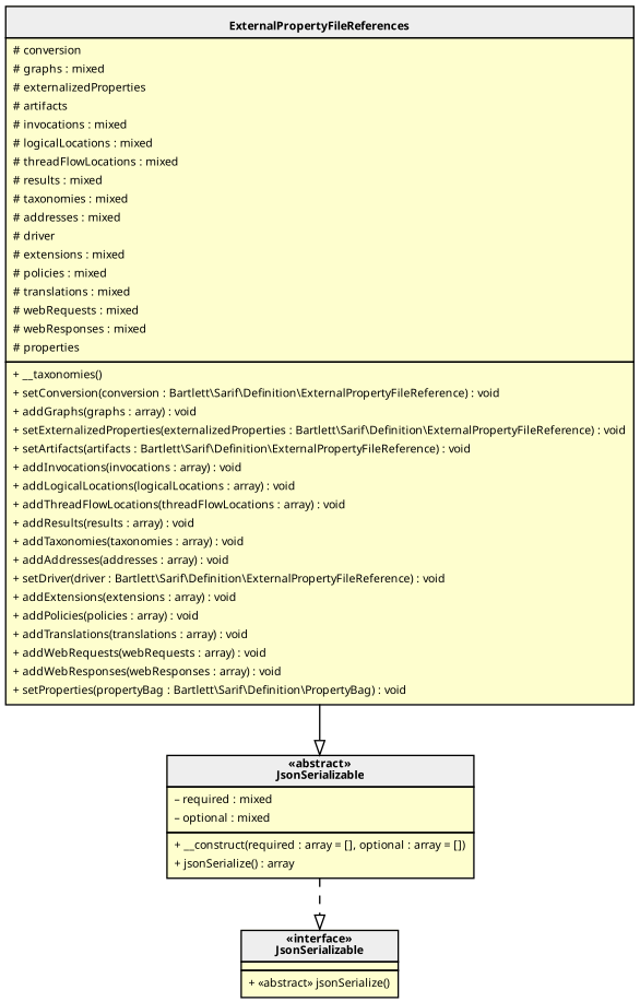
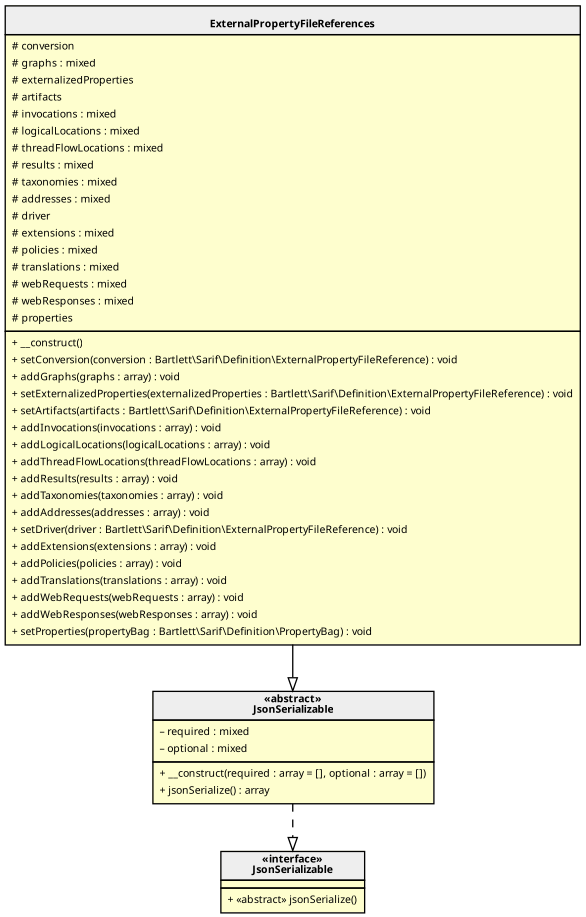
  digraph {
    rankdir=TB
    node [fillcolor="#FEFECE" fontname=Verdana fontsize=8 margin=0 shape=none style=filled]
    edge [arrowhead=empty fontname=Verdana fontsize=8]
    n1 [label=< <table cellspacing="0" border="0" cellborder="1">     <tr><td bgcolor="#eeeeee"><b>«abstract»<br/>JsonSerializable</b></td></tr>     <tr><td><table border="0" cellspacing="0" cellpadding="2">     <tr><td align="left">– required : mixed</td></tr>     <tr><td align="left">– optional : mixed</td></tr> </table></td></tr>     <tr><td><table border="0" cellspacing="0" cellpadding="2">     <tr><td align="left">+ __construct(required : array = [], optional : array = [])</td></tr>     <tr><td align="left">+ jsonSerialize() : array</td></tr> </table></td></tr> </table>>]
-   n2 [label=< <table cellspacing="0" border="0" cellborder="1">     <tr><td bgcolor="#eeeeee"><b><br/>ExternalPropertyFileReferences</b></td></tr>     <tr><td><table border="0" cellspacing="0" cellpadding="2">     <tr><td align="left"># conversion</td></tr>     <tr><td align="left"># graphs : mixed</td></tr>     <tr><td align="left"># externalizedProperties</td></tr>     <tr><td align="left"># artifacts</td></tr>     <tr><td align="left"># invocations : mixed</td></tr>     <tr><td align="left"># logicalLocations : mixed</td></tr>     <tr><td align="left"># threadFlowLocations : mixed</td></tr>     <tr><td align="left"># results : mixed</td></tr>     <tr><td align="left"># taxonomies : mixed</td></tr>     <tr><td align="left"># addresses : mixed</td></tr>     <tr><td align="left"># driver</td></tr>     <tr><td align="left"># extensions : mixed</td></tr>     <tr><td align="left"># policies : mixed</td></tr>     <tr><td align="left"># translations : mixed</td></tr>     <tr><td align="left"># webRequests : mixed</td></tr>     <tr><td align="left"># webResponses : mixed</td></tr>     <tr><td align="left"># properties</td></tr> </table></td></tr>     <tr><td><table border="0" cellspacing="0" cellpadding="2">     <tr><td align="left">+ __taxonomies()</td></tr>     <tr><td align="left">+ setConversion(conversion : Bartlett\\Sarif\\Definition\\ExternalPropertyFileReference) : void</td></tr>     <tr><td align="left">+ addGraphs(graphs : array) : void</td></tr>     <tr><td align="left">+ setExternalizedProperties(externalizedProperties : Bartlett\\Sarif\\Definition\\ExternalPropertyFileReference) : void</td></tr>     <tr><td align="left">+ setArtifacts(artifacts : Bartlett\\Sarif\\Definition\\ExternalPropertyFileReference) : void</td></tr>     <tr><td align="left">+ addInvocations(invocations : array) : void</td></tr>     <tr><td align="left">+ addLogicalLocations(logicalLocations : array) : void</td></tr>     <tr><td align="left">+ addThreadFlowLocations(threadFlowLocations : array) : void</td></tr>     <tr><td align="left">+ addResults(results : array) : void</td></tr>     <tr><td align="left">+ addTaxonomies(taxonomies : array) : void</td></tr>     <tr><td align="left">+ addAddresses(addresses : array) : void</td></tr>     <tr><td align="left">+ setDriver(driver : Bartlett\\Sarif\\Definition\\ExternalPropertyFileReference) : void</td></tr>     <tr><td align="left">+ addExtensions(extensions : array) : void</td></tr>     <tr><td align="left">+ addPolicies(policies : array) : void</td></tr>     <tr><td align="left">+ addTranslations(translations : array) : void</td></tr>     <tr><td align="left">+ addWebRequests(webRequests : array) : void</td></tr>     <tr><td align="left">+ addWebResponses(webResponses : array) : void</td></tr>     <tr><td align="left">+ setProperties(propertyBag : Bartlett\\Sarif\\Definition\\PropertyBag) : void</td></tr> </table></td></tr> </table>>]
+   n2 [label=< <table cellspacing="0" border="0" cellborder="1">     <tr><td bgcolor="#eeeeee"><b><br/>ExternalPropertyFileReferences</b></td></tr>     <tr><td><table border="0" cellspacing="0" cellpadding="2">     <tr><td align="left"># conversion</td></tr>     <tr><td align="left"># graphs : mixed</td></tr>     <tr><td align="left"># externalizedProperties</td></tr>     <tr><td align="left"># artifacts</td></tr>     <tr><td align="left"># invocations : mixed</td></tr>     <tr><td align="left"># logicalLocations : mixed</td></tr>     <tr><td align="left"># threadFlowLocations : mixed</td></tr>     <tr><td align="left"># results : mixed</td></tr>     <tr><td align="left"># taxonomies : mixed</td></tr>     <tr><td align="left"># addresses : mixed</td></tr>     <tr><td align="left"># driver</td></tr>     <tr><td align="left"># extensions : mixed</td></tr>     <tr><td align="left"># policies : mixed</td></tr>     <tr><td align="left"># translations : mixed</td></tr>     <tr><td align="left"># webRequests : mixed</td></tr>     <tr><td align="left"># webResponses : mixed</td></tr>     <tr><td align="left"># properties</td></tr> </table></td></tr>     <tr><td><table border="0" cellspacing="0" cellpadding="2">     <tr><td align="left">+ __construct()</td></tr>     <tr><td align="left">+ setConversion(conversion : Bartlett\\Sarif\\Definition\\ExternalPropertyFileReference) : void</td></tr>     <tr><td align="left">+ addGraphs(graphs : array) : void</td></tr>     <tr><td align="left">+ setExternalizedProperties(externalizedProperties : Bartlett\\Sarif\\Definition\\ExternalPropertyFileReference) : void</td></tr>     <tr><td align="left">+ setArtifacts(artifacts : Bartlett\\Sarif\\Definition\\ExternalPropertyFileReference) : void</td></tr>     <tr><td align="left">+ addInvocations(invocations : array) : void</td></tr>     <tr><td align="left">+ addLogicalLocations(logicalLocations : array) : void</td></tr>     <tr><td align="left">+ addThreadFlowLocations(threadFlowLocations : array) : void</td></tr>     <tr><td align="left">+ addResults(results : array) : void</td></tr>     <tr><td align="left">+ addTaxonomies(taxonomies : array) : void</td></tr>     <tr><td align="left">+ addAddresses(addresses : array) : void</td></tr>     <tr><td align="left">+ setDriver(driver : Bartlett\\Sarif\\Definition\\ExternalPropertyFileReference) : void</td></tr>     <tr><td align="left">+ addExtensions(extensions : array) : void</td></tr>     <tr><td align="left">+ addPolicies(policies : array) : void</td></tr>     <tr><td align="left">+ addTranslations(translations : array) : void</td></tr>     <tr><td align="left">+ addWebRequests(webRequests : array) : void</td></tr>     <tr><td align="left">+ addWebResponses(webResponses : array) : void</td></tr>     <tr><td align="left">+ setProperties(propertyBag : Bartlett\\Sarif\\Definition\\PropertyBag) : void</td></tr> </table></td></tr> </table>>]
    n3 [label=< <table cellspacing="0" border="0" cellborder="1">     <tr><td bgcolor="#eeeeee"><b>«interface»<br/>JsonSerializable</b></td></tr>     <tr><td></td></tr>     <tr><td><table border="0" cellspacing="0" cellpadding="2">     <tr><td align="left">+ «abstract» jsonSerialize()</td></tr> </table></td></tr> </table>>]
    subgraph sub_1 {
      bgcolor=Bisque
      label="Bartlett\\Sarif\\Internal"
      n1
    }
    subgraph sub_2 {
      bgcolor=BurlyWood
      label="Bartlett\\Sarif\\Definition"
      n2
    }
    subgraph sub_3 {
      label=0
      n3
    }
    n1 -> n3 [style=dashed]
    n2 -> n1 [style=filled]
  }
